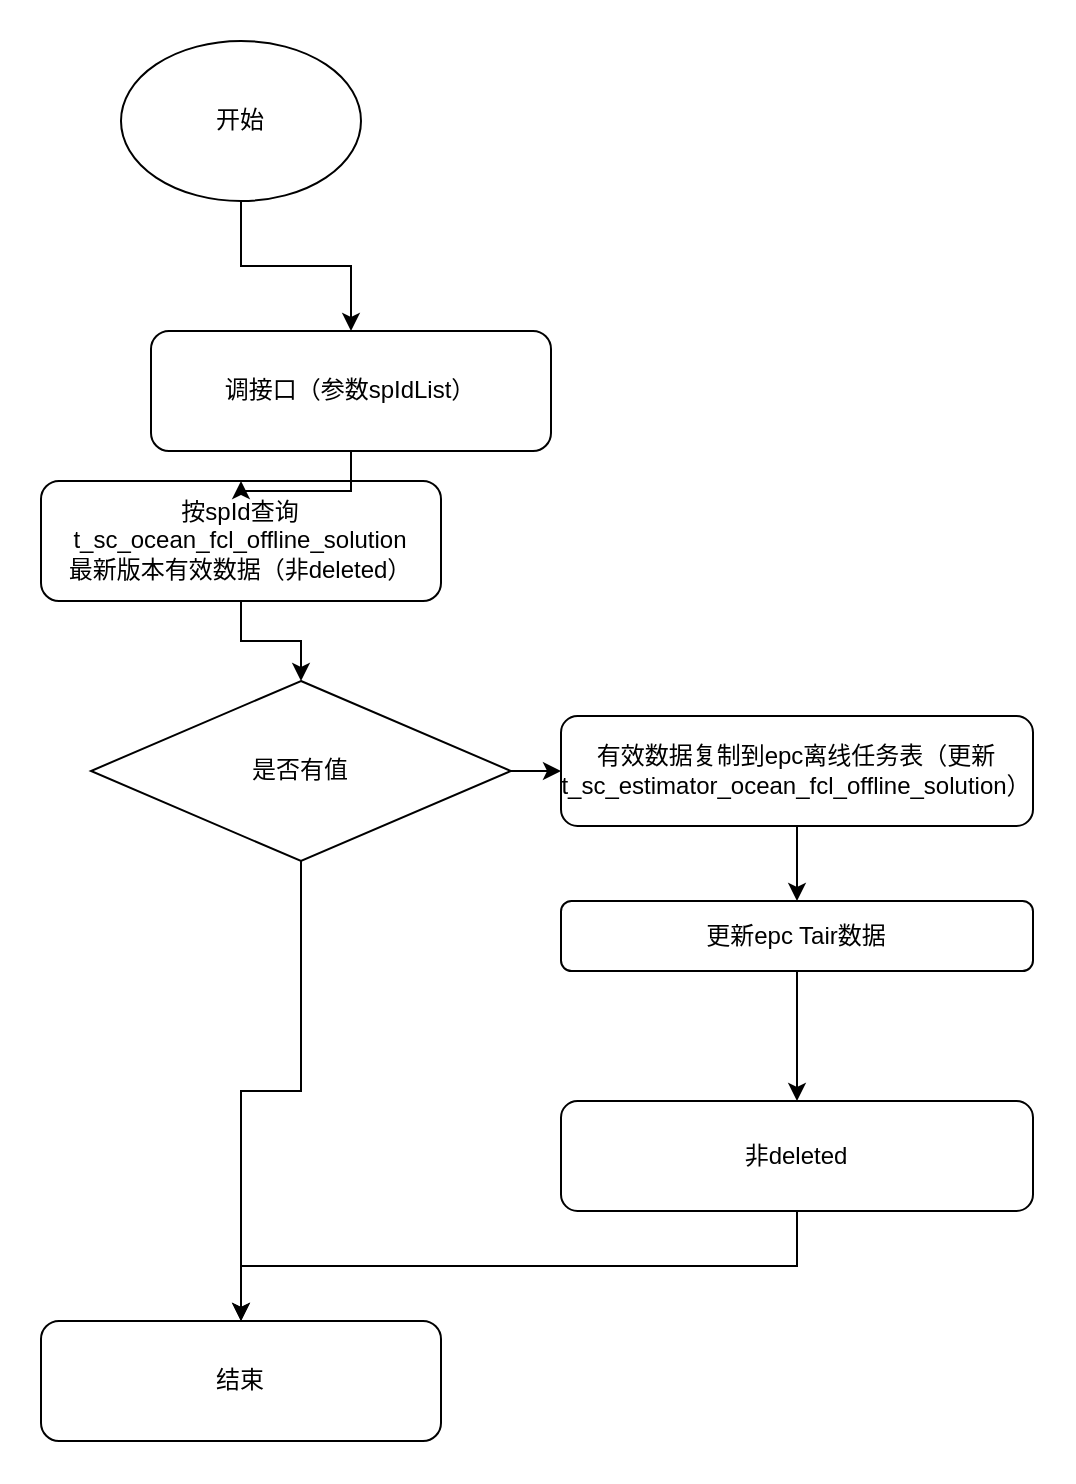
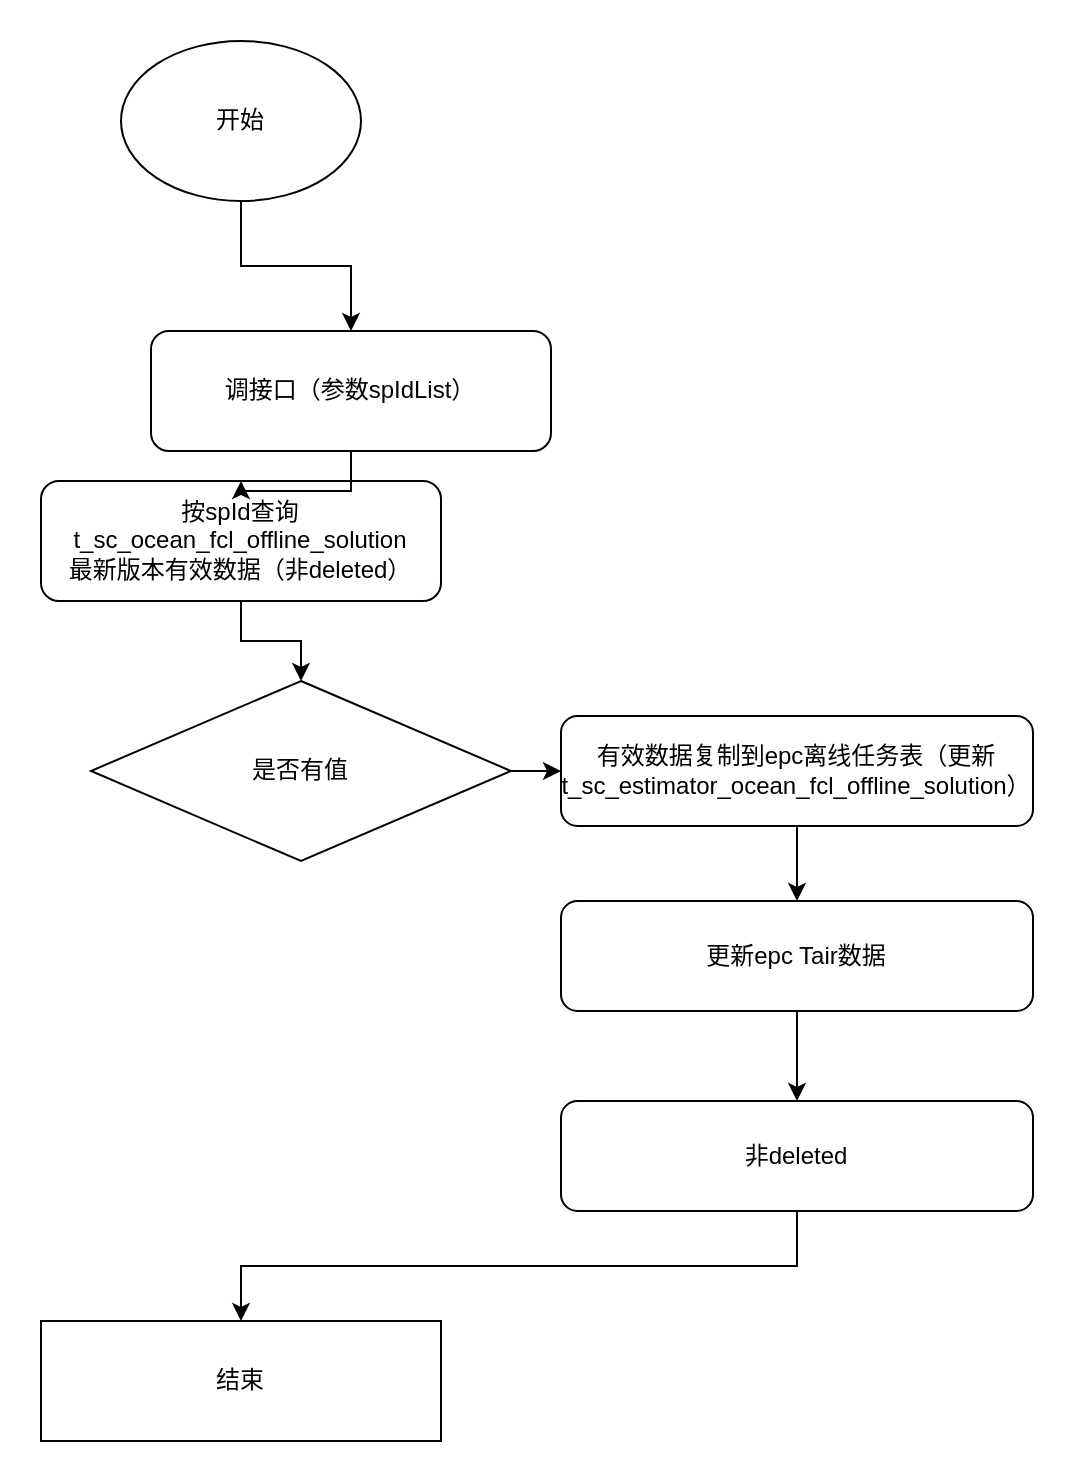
  <mxCell id="0" />
  <mxCell id="1" parent="0" />
  <mxCell id="2" style="edgeStyle=orthogonalEdgeStyle;rounded=0;orthogonalLoop=1;jettySize=auto;html=1;entryX=0.5;entryY=0;entryDx=0;entryDy=0;" parent="1" source="3" target="5" edge="1"><mxGeometry relative="1" as="geometry" /></mxCell>
  <mxCell id="3" value="开始" style="ellipse;whiteSpace=wrap;html=1;fillColor=none;" parent="1" vertex="1"><mxGeometry x="60" y="20" width="120" height="80" as="geometry" /></mxCell>
  <mxCell id="4" style="edgeStyle=orthogonalEdgeStyle;rounded=0;orthogonalLoop=1;jettySize=auto;html=1;exitX=0.5;exitY=1;exitDx=0;exitDy=0;entryX=0.5;entryY=0;entryDx=0;entryDy=0;" parent="1" source="5" target="7" edge="1"><mxGeometry relative="1" as="geometry" /></mxCell>
  <mxCell id="5" value="调接口（参数spIdList）" style="rounded=1;whiteSpace=wrap;html=1;fillColor=none;" parent="1" vertex="1"><mxGeometry x="75" y="165" width="200" height="60" as="geometry" /></mxCell>
  <mxCell id="6" style="edgeStyle=orthogonalEdgeStyle;rounded=0;orthogonalLoop=1;jettySize=auto;html=1;exitX=0.5;exitY=1;exitDx=0;exitDy=0;" parent="1" source="7" target="10" edge="1"><mxGeometry relative="1" as="geometry" /></mxCell>
  <mxCell id="7" value="按spId查询&lt;br&gt;t_sc_ocean_fcl_offline_solution&lt;div&gt;最新版本有效数据（非deleted）&lt;/div&gt;" style="rounded=1;whiteSpace=wrap;html=1;fillColor=none;" parent="1" vertex="1"><mxGeometry x="20" y="240" width="200" height="60" as="geometry" /></mxCell>
- <mxCell id="8" style="edgeStyle=orthogonalEdgeStyle;rounded=0;orthogonalLoop=1;jettySize=auto;html=1;exitX=0.5;exitY=1;exitDx=0;exitDy=0;entryX=0.5;entryY=0;entryDx=0;entryDy=0;" parent="1" source="10" target="11" edge="1"><mxGeometry relative="1" as="geometry" /></mxCell>
  <mxCell id="9" style="edgeStyle=orthogonalEdgeStyle;rounded=0;orthogonalLoop=1;jettySize=auto;html=1;exitX=1;exitY=0.5;exitDx=0;exitDy=0;entryX=0;entryY=0.5;entryDx=0;entryDy=0;" parent="1" source="10" target="13" edge="1"><mxGeometry relative="1" as="geometry" /></mxCell>
  <mxCell id="10" value="是否有值" style="rhombus;whiteSpace=wrap;html=1;fillColor=none;" parent="1" vertex="1"><mxGeometry x="45" y="340" width="210" height="90" as="geometry" /></mxCell>
- <mxCell id="11" value="结束" style="rounded=1;whiteSpace=wrap;html=1;fillColor=none;" parent="1" vertex="1"><mxGeometry x="20" y="660" width="200" height="60" as="geometry" /></mxCell>
+ <mxCell id="11" value="结束" style="whiteSpace=wrap;html=1;fillColor=none;rounded=0;" parent="1" vertex="1"><mxGeometry x="20" y="660" width="200" height="60" as="geometry" /></mxCell>
  <mxCell id="12" style="edgeStyle=orthogonalEdgeStyle;rounded=0;orthogonalLoop=1;jettySize=auto;html=1;exitX=0.5;exitY=1;exitDx=0;exitDy=0;entryX=0.5;entryY=0;entryDx=0;entryDy=0;" parent="1" source="13" target="15" edge="1"><mxGeometry relative="1" as="geometry" /></mxCell>
  <mxCell id="13" value="有效数据复制到epc离线任务表（更新&lt;br&gt;t_sc_estimator_ocean_fcl_offline_solution）" style="rounded=1;whiteSpace=wrap;html=1;fillColor=none;" parent="1" vertex="1"><mxGeometry x="280" y="357.5" width="236" height="55" as="geometry" /></mxCell>
  <mxCell id="14" style="edgeStyle=orthogonalEdgeStyle;rounded=0;orthogonalLoop=1;jettySize=auto;html=1;exitX=0.5;exitY=1;exitDx=0;exitDy=0;entryX=0.5;entryY=0;entryDx=0;entryDy=0;" edge="1" parent="1" source="15" target="17"><mxGeometry relative="1" as="geometry" /></mxCell>
- <mxCell id="15" value="更新epc Tair数据" style="rounded=1;whiteSpace=wrap;html=1;fillColor=none;" parent="1" vertex="1"><mxGeometry x="280" y="450" width="236" height="35" as="geometry" /></mxCell>
+ <mxCell id="15" value="更新epc Tair数据" style="rounded=1;whiteSpace=wrap;html=1;fillColor=none;" parent="1" vertex="1"><mxGeometry x="280" y="450" width="236" height="55" as="geometry" /></mxCell>
  <mxCell id="16" style="edgeStyle=orthogonalEdgeStyle;rounded=0;orthogonalLoop=1;jettySize=auto;html=1;exitX=0.5;exitY=1;exitDx=0;exitDy=0;entryX=0.5;entryY=0;entryDx=0;entryDy=0;" edge="1" parent="1" source="17" target="11"><mxGeometry relative="1" as="geometry" /></mxCell>
  <mxCell id="17" value="非deleted" style="rounded=1;whiteSpace=wrap;html=1;fillColor=none;" vertex="1" parent="1"><mxGeometry x="280" y="550" width="236" height="55" as="geometry" /></mxCell>
